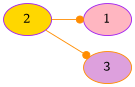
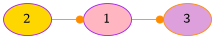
  digraph {
    rankdir=LR
    node [color=purple style=filled]
    edge [arrowhead=dot color=darkorange primaryType=sideStreet village=Saarbruecken]
    1 [fillcolor=lightpink]
    3 [color=darkorange fillcolor=plum]
    2 [fillcolor=gold]
-   2 -> 3 [heightLimit=2 secondaryType=tunnel weight=1]
+   1 -> 3 [heightLimit=2 secondaryType=tunnel weight=1]
    2 -> 1 [heightLimit=10 secondaryType=none weight=3]
  }
